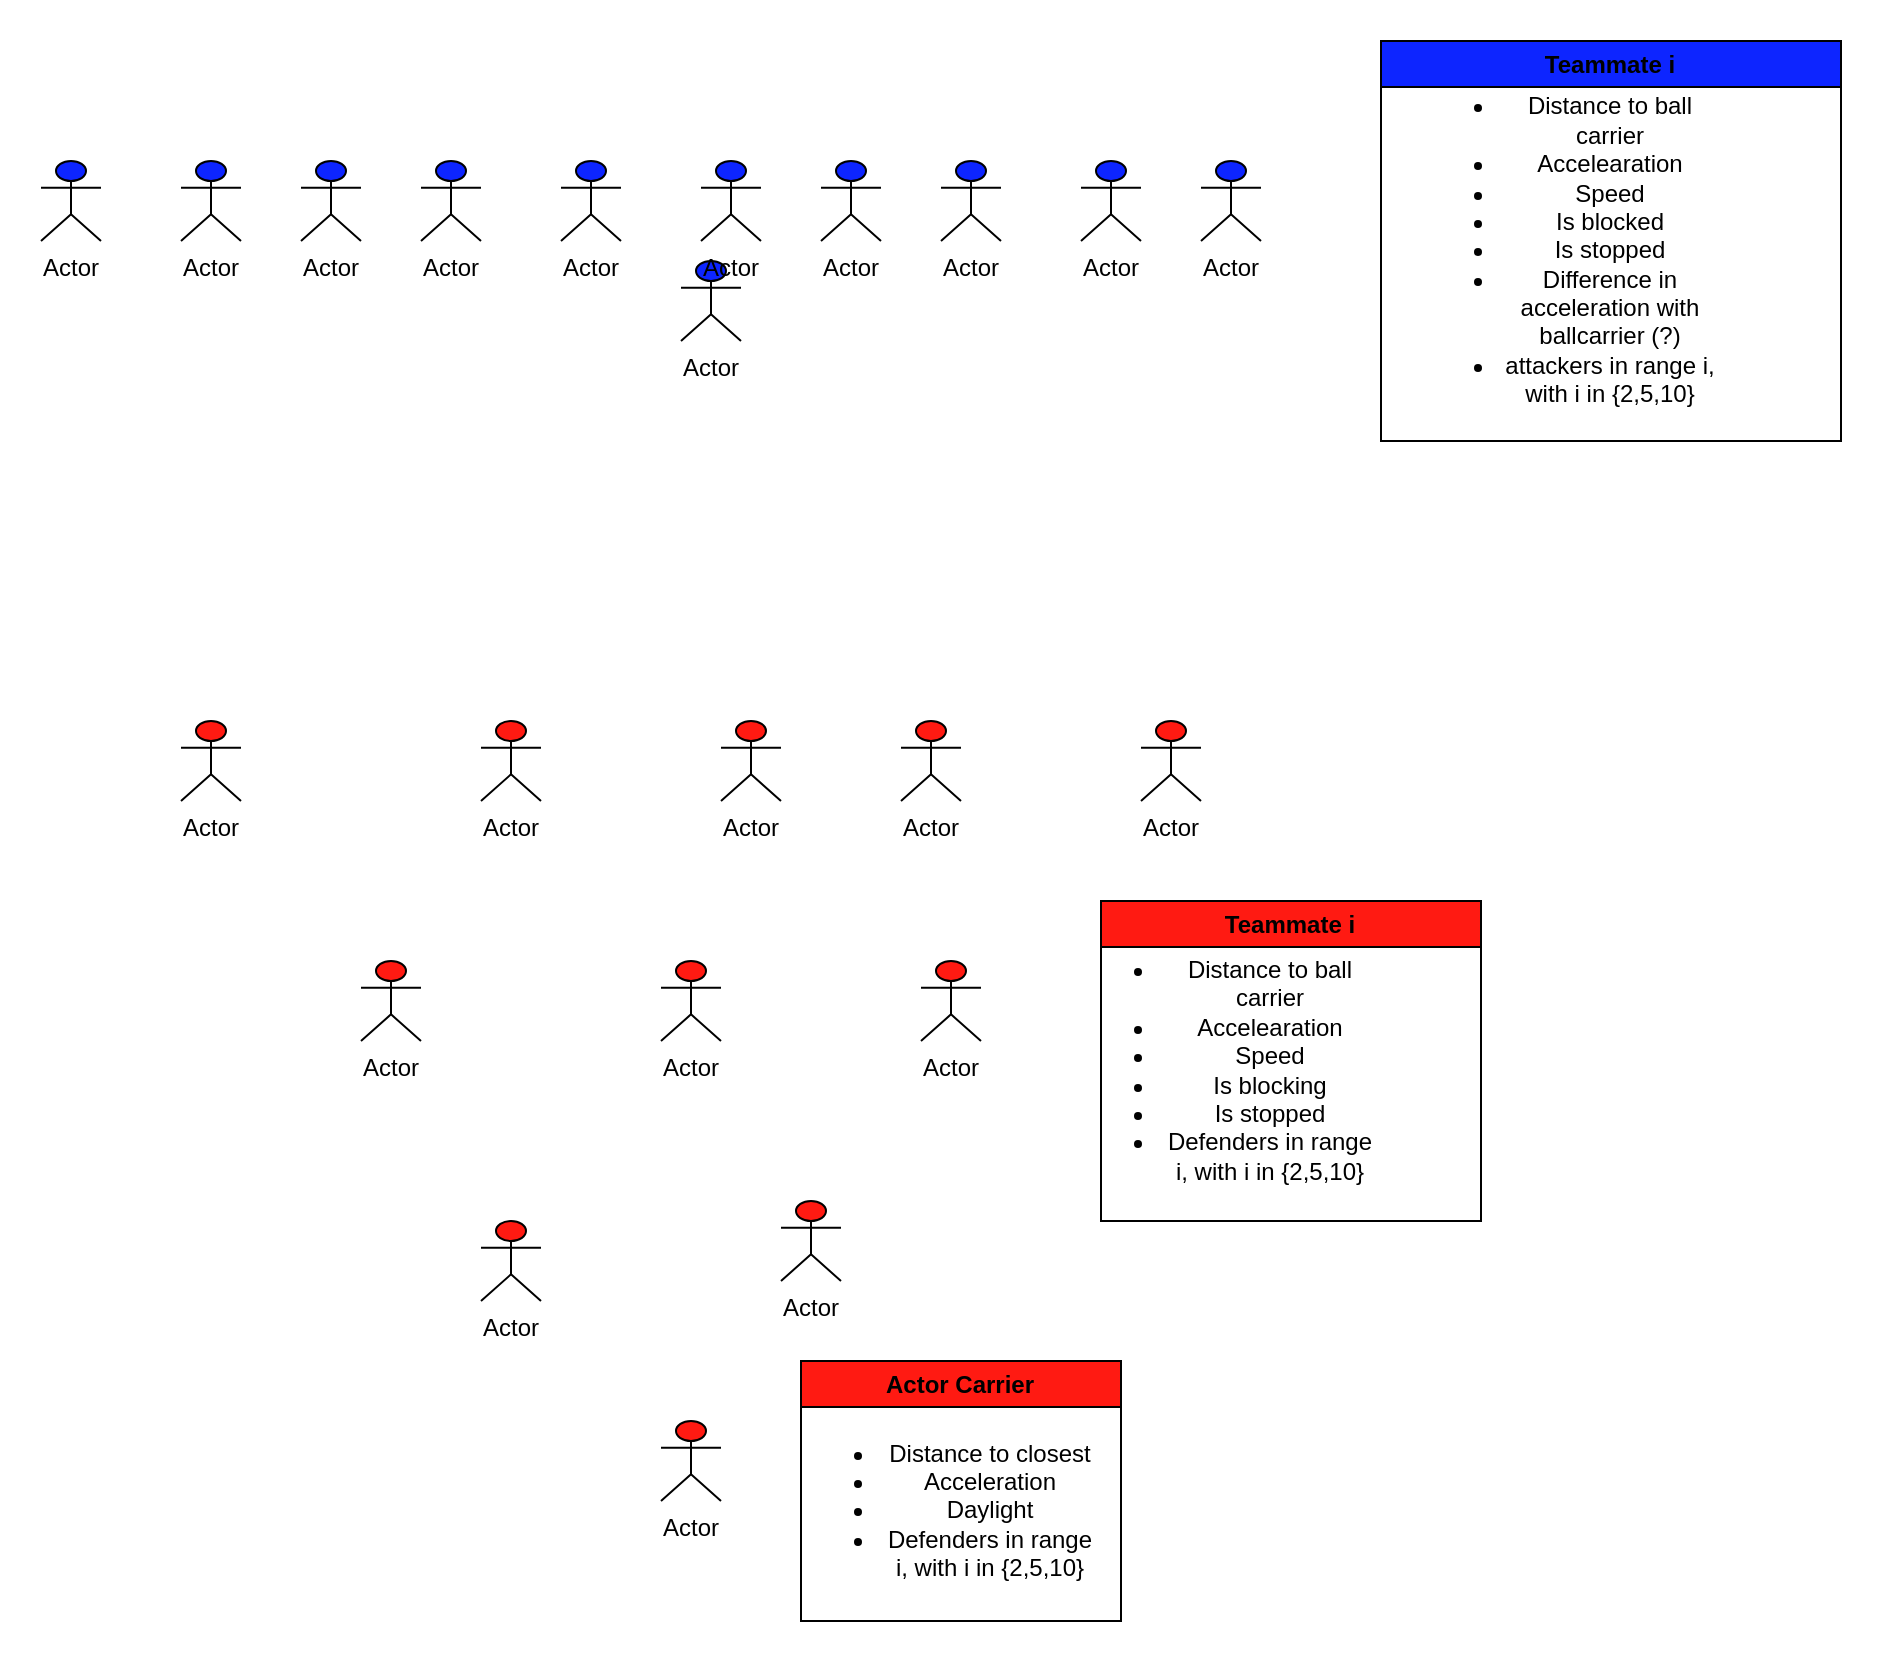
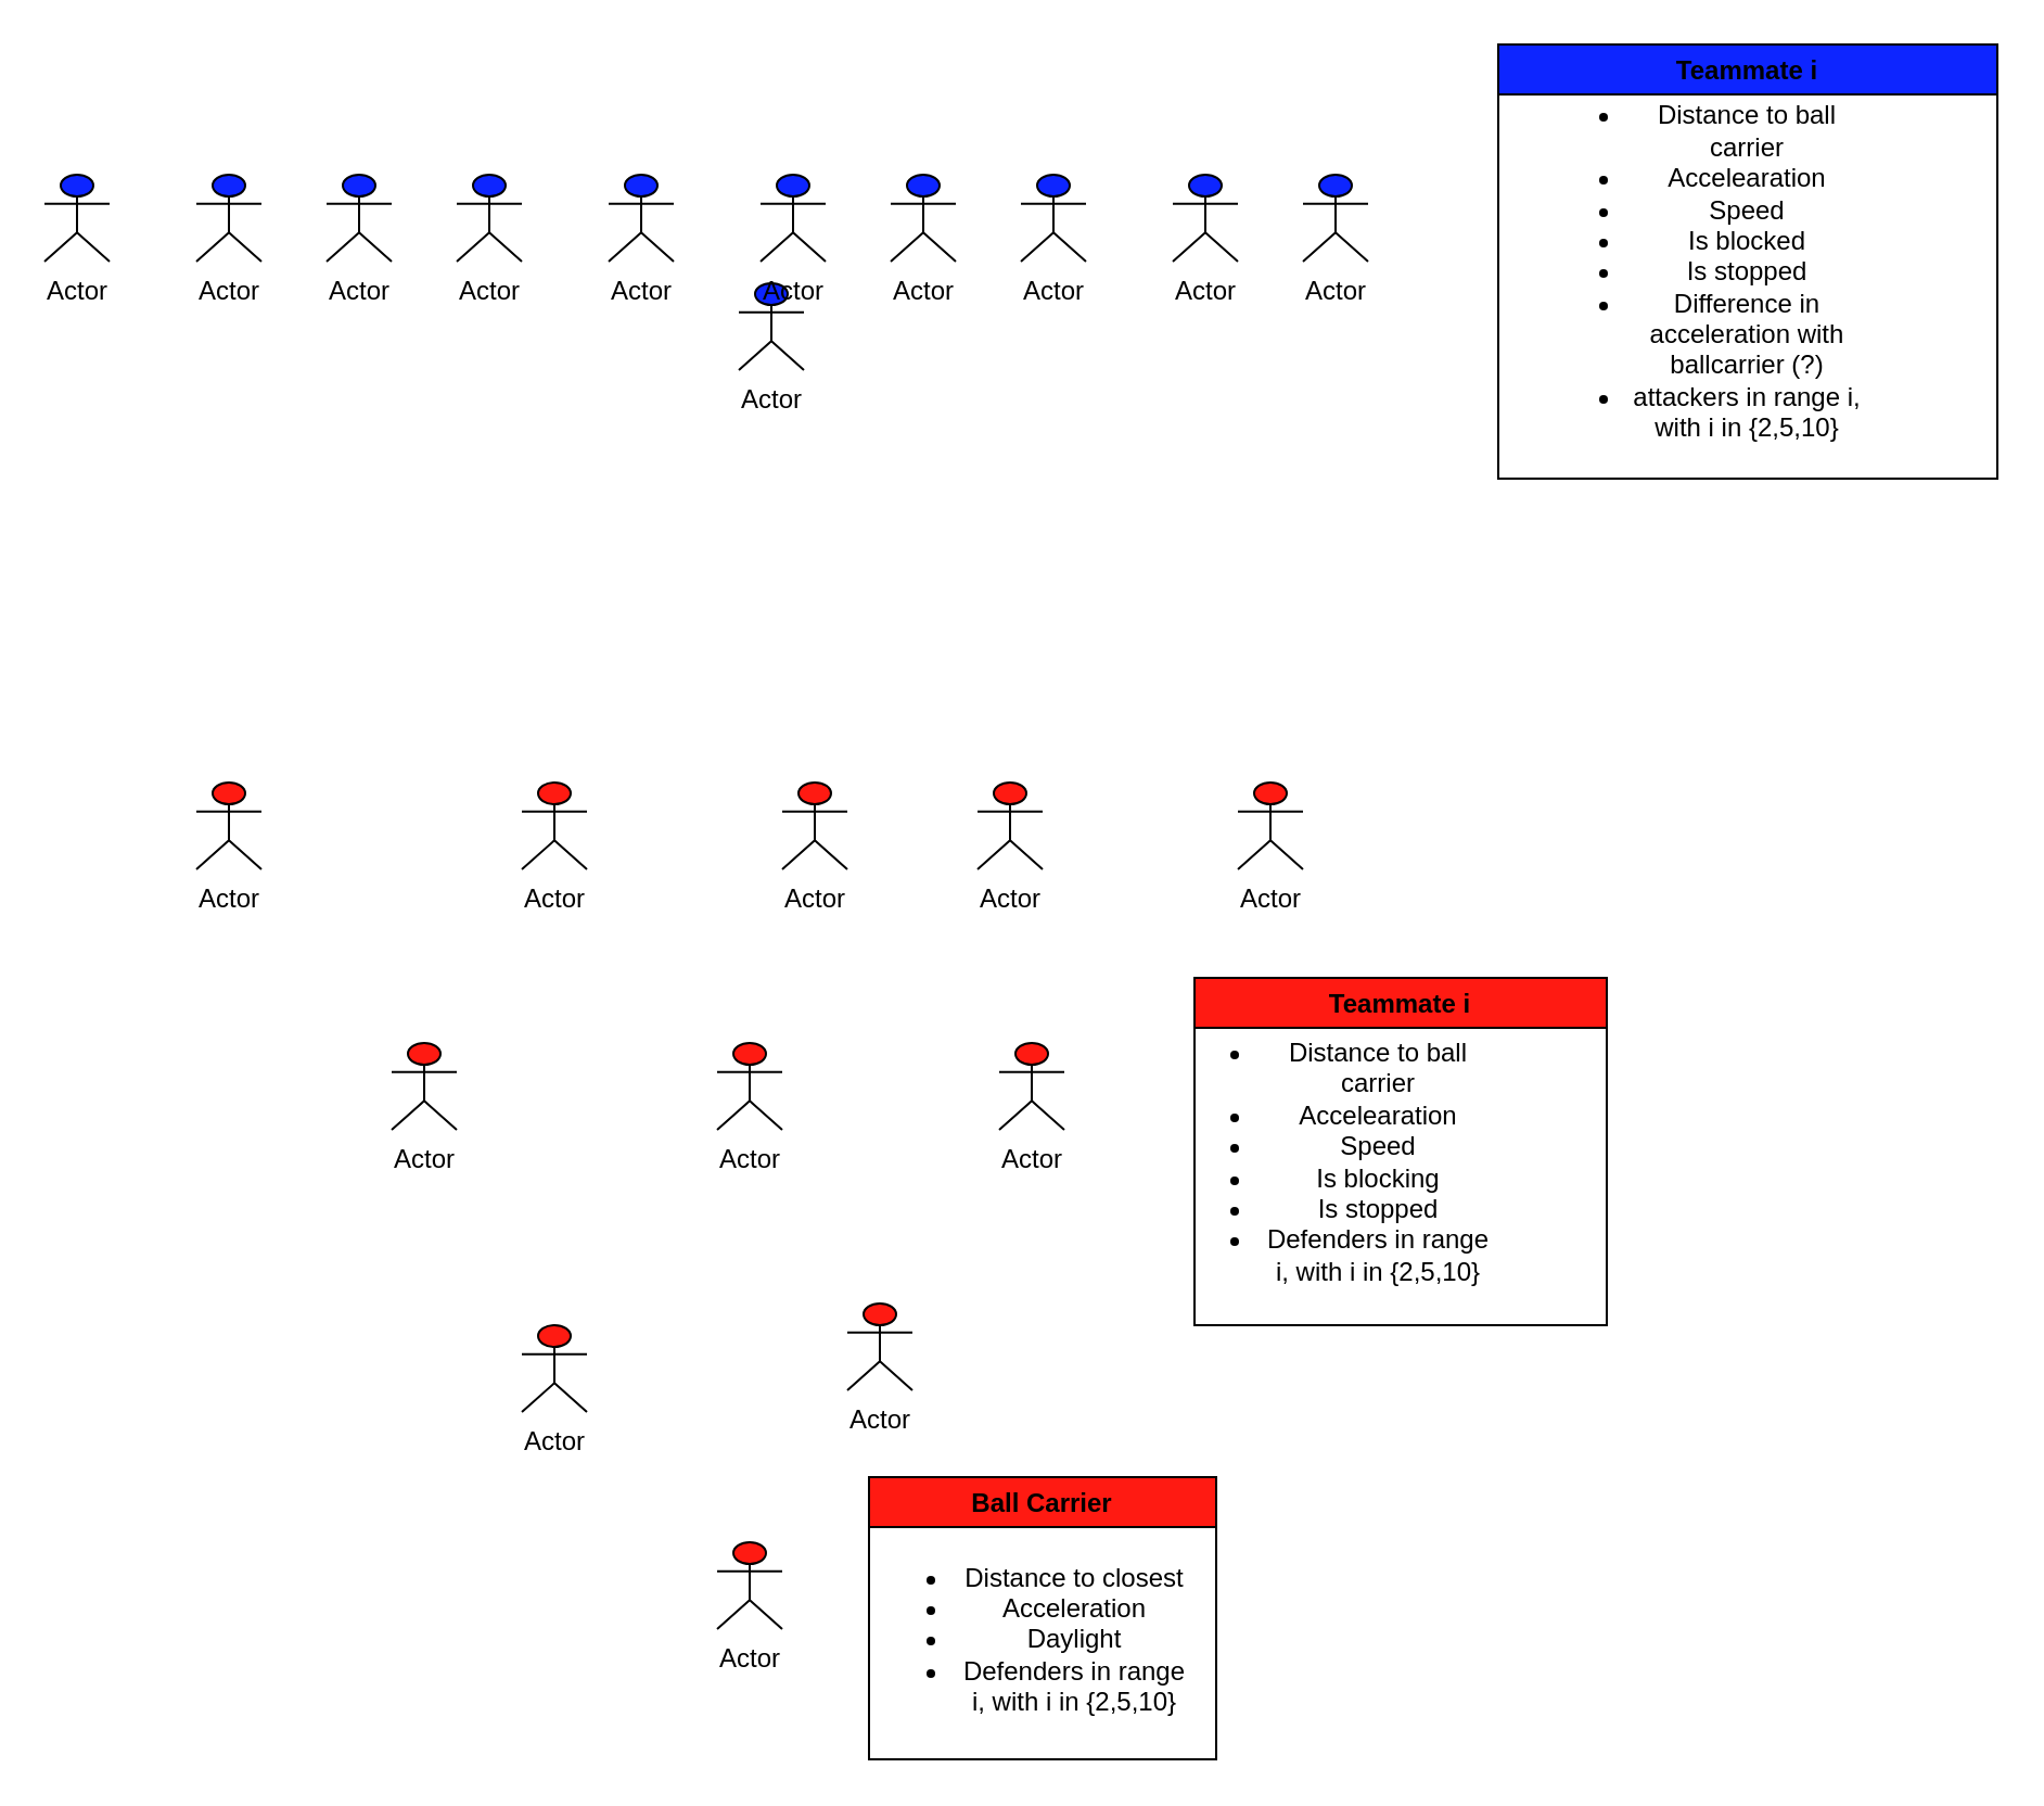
  <mxCell id="0" />
  <mxCell id="1" parent="0" />
  <mxCell id="2" value="Actor" style="shape=umlActor;verticalLabelPosition=bottom;verticalAlign=top;html=1;outlineConnect=0;fillColor=#FF1A12;" vertex="1" parent="1"><mxGeometry x="90" y="360" width="30" height="40" as="geometry" /></mxCell>
  <mxCell id="3" value="Actor" style="shape=umlActor;verticalLabelPosition=bottom;verticalAlign=top;html=1;outlineConnect=0;fillColor=#FF1A12;" vertex="1" parent="1"><mxGeometry x="180" y="480" width="30" height="40" as="geometry" /></mxCell>
  <mxCell id="4" value="Actor" style="shape=umlActor;verticalLabelPosition=bottom;verticalAlign=top;html=1;outlineConnect=0;fillColor=#FF1A12;" vertex="1" parent="1"><mxGeometry x="460" y="480" width="30" height="40" as="geometry" /></mxCell>
  <mxCell id="5" value="Actor" style="shape=umlActor;verticalLabelPosition=bottom;verticalAlign=top;html=1;outlineConnect=0;fillColor=#FF1A12;" vertex="1" parent="1"><mxGeometry x="240" y="360" width="30" height="40" as="geometry" /></mxCell>
  <mxCell id="6" value="Actor" style="shape=umlActor;verticalLabelPosition=bottom;verticalAlign=top;html=1;outlineConnect=0;fillColor=#FF1A12;" vertex="1" parent="1"><mxGeometry x="360" y="360" width="30" height="40" as="geometry" /></mxCell>
  <mxCell id="7" value="Actor" style="shape=umlActor;verticalLabelPosition=bottom;verticalAlign=top;html=1;outlineConnect=0;fillColor=#FF1A12;" vertex="1" parent="1"><mxGeometry x="330" y="480" width="30" height="40" as="geometry" /></mxCell>
  <mxCell id="8" value="Actor" style="shape=umlActor;verticalLabelPosition=bottom;verticalAlign=top;html=1;outlineConnect=0;fillColor=#FF1A12;" vertex="1" parent="1"><mxGeometry x="240" y="610" width="30" height="40" as="geometry" /></mxCell>
  <mxCell id="9" value="Actor" style="shape=umlActor;verticalLabelPosition=bottom;verticalAlign=top;html=1;outlineConnect=0;fillColor=#FF1A12;" vertex="1" parent="1"><mxGeometry x="330" y="710" width="30" height="40" as="geometry" /></mxCell>
  <mxCell id="10" value="Actor" style="shape=umlActor;verticalLabelPosition=bottom;verticalAlign=top;html=1;outlineConnect=0;fillColor=#FF1A12;" vertex="1" parent="1"><mxGeometry x="390" y="600" width="30" height="40" as="geometry" /></mxCell>
  <mxCell id="11" value="Actor" style="shape=umlActor;verticalLabelPosition=bottom;verticalAlign=top;html=1;outlineConnect=0;fillColor=#FF1A12;" vertex="1" parent="1"><mxGeometry x="570" y="360" width="30" height="40" as="geometry" /></mxCell>
  <mxCell id="12" value="Actor" style="shape=umlActor;verticalLabelPosition=bottom;verticalAlign=top;html=1;outlineConnect=0;fillColor=#FF1A12;" vertex="1" parent="1"><mxGeometry x="450" y="360" width="30" height="40" as="geometry" /></mxCell>
  <mxCell id="13" value="Actor" style="shape=umlActor;verticalLabelPosition=bottom;verticalAlign=top;html=1;outlineConnect=0;fillColor=#0D25FF;" vertex="1" parent="1"><mxGeometry x="90" width="30" height="40" as="geometry" y="80" /></mxCell>
  <mxCell id="14" value="Actor" style="shape=umlActor;verticalLabelPosition=bottom;verticalAlign=top;html=1;outlineConnect=0;fillColor=#0D25FF;" vertex="1" parent="1"><mxGeometry x="20" width="30" height="40" as="geometry" y="80" /></mxCell>
  <mxCell id="15" value="Actor" style="shape=umlActor;verticalLabelPosition=bottom;verticalAlign=top;html=1;outlineConnect=0;fillColor=#0D25FF;" vertex="1" parent="1"><mxGeometry x="470" width="30" height="40" as="geometry" y="80" /></mxCell>
  <mxCell id="16" value="Actor" style="shape=umlActor;verticalLabelPosition=bottom;verticalAlign=top;html=1;outlineConnect=0;fillColor=#0D25FF;" vertex="1" parent="1"><mxGeometry x="540" width="30" height="40" as="geometry" y="80" /></mxCell>
  <mxCell id="17" value="Actor" style="shape=umlActor;verticalLabelPosition=bottom;verticalAlign=top;html=1;outlineConnect=0;fillColor=#0D25FF;" vertex="1" parent="1"><mxGeometry x="600" width="30" height="40" as="geometry" y="80" /></mxCell>
  <mxCell id="18" value="Actor" style="shape=umlActor;verticalLabelPosition=bottom;verticalAlign=top;html=1;outlineConnect=0;fillColor=#0D25FF;" vertex="1" parent="1"><mxGeometry x="340" y="130" width="30" height="40" as="geometry" /></mxCell>
  <mxCell id="19" value="Actor" style="shape=umlActor;verticalLabelPosition=bottom;verticalAlign=top;html=1;outlineConnect=0;fillColor=#0D25FF;" vertex="1" parent="1"><mxGeometry x="150" width="30" height="40" as="geometry" y="80" /></mxCell>
  <mxCell id="20" value="Actor" style="shape=umlActor;verticalLabelPosition=bottom;verticalAlign=top;html=1;outlineConnect=0;fillColor=#0D25FF;" vertex="1" parent="1"><mxGeometry x="210" width="30" height="40" as="geometry" y="80" /></mxCell>
  <mxCell id="21" value="Actor" style="shape=umlActor;verticalLabelPosition=bottom;verticalAlign=top;html=1;outlineConnect=0;fillColor=#0D25FF;" vertex="1" parent="1"><mxGeometry x="350" width="30" height="40" as="geometry" y="80" /></mxCell>
  <mxCell id="22" value="Actor" style="shape=umlActor;verticalLabelPosition=bottom;verticalAlign=top;html=1;outlineConnect=0;fillColor=#0D25FF;" vertex="1" parent="1"><mxGeometry x="410" width="30" height="40" as="geometry" y="80" /></mxCell>
  <mxCell id="23" value="Actor" style="shape=umlActor;verticalLabelPosition=bottom;verticalAlign=top;html=1;outlineConnect=0;fillColor=#0D25FF;" vertex="1" parent="1"><mxGeometry x="280" width="30" height="40" as="geometry" y="80" /></mxCell>
- <mxCell id="24" value="Actor Carrier" style="swimlane;fillColor=#FF1A12;" vertex="1" parent="1"><mxGeometry x="400" y="680" width="160" height="130" as="geometry" /></mxCell>
+ <mxCell id="24" value="Ball Carrier" style="swimlane;fillColor=#FF1A12;" vertex="1" parent="1"><mxGeometry x="400" y="680" width="160" height="130" as="geometry" /></mxCell>
  <mxCell id="25" value="&lt;ul&gt;&lt;li&gt;Distance to closest&lt;/li&gt;&lt;li&gt;Acceleration&lt;/li&gt;&lt;li&gt;Daylight&lt;/li&gt;&lt;li&gt;Defenders in range i, with i in {2,5,10}&lt;/li&gt;&lt;/ul&gt;" style="text;html=1;strokeColor=none;fillColor=none;align=center;verticalAlign=middle;whiteSpace=wrap;rounded=0;" vertex="1" parent="24"><mxGeometry y="30" width="150" height="90" as="geometry" /></mxCell>
  <mxCell id="26" value="Teammate i" style="swimlane;fillColor=#FF1A12;" vertex="1" parent="1"><mxGeometry x="550" y="450" width="190" height="160" as="geometry" /></mxCell>
  <mxCell id="27" value="&lt;ul&gt;&lt;li&gt;Distance to ball carrier&lt;/li&gt;&lt;li&gt;Accelearation&lt;/li&gt;&lt;li&gt;Speed&lt;/li&gt;&lt;li&gt;Is blocking&lt;/li&gt;&lt;li&gt;Is stopped&lt;/li&gt;&lt;li&gt;Defenders in range i, with i in {2,5,10}&lt;/li&gt;&lt;/ul&gt;" style="text;html=1;strokeColor=none;fillColor=none;align=center;verticalAlign=middle;whiteSpace=wrap;rounded=0;" vertex="1" parent="26"><mxGeometry x="-10" y="40" width="150" height="90" as="geometry" /></mxCell>
  <mxCell id="28" value="Teammate i" style="swimlane;fillColor=#0D25FF;" vertex="1" parent="1"><mxGeometry x="690" y="20" width="230" height="200" as="geometry" /></mxCell>
  <mxCell id="29" value="&lt;ul&gt;&lt;li&gt;Distance to ball carrier&lt;/li&gt;&lt;li&gt;Accelearation&lt;/li&gt;&lt;li&gt;Speed&lt;/li&gt;&lt;li&gt;Is blocked&lt;/li&gt;&lt;li&gt;Is stopped&lt;/li&gt;&lt;li&gt;Difference in acceleration with ballcarrier (?)&lt;/li&gt;&lt;li&gt;attackers in range i, with i in {2,5,10}&lt;/li&gt;&lt;/ul&gt;" style="text;html=1;strokeColor=none;fillColor=none;align=center;verticalAlign=middle;whiteSpace=wrap;rounded=0;" vertex="1" parent="28"><mxGeometry x="20" y="60" width="150" height="90" as="geometry" /></mxCell>
